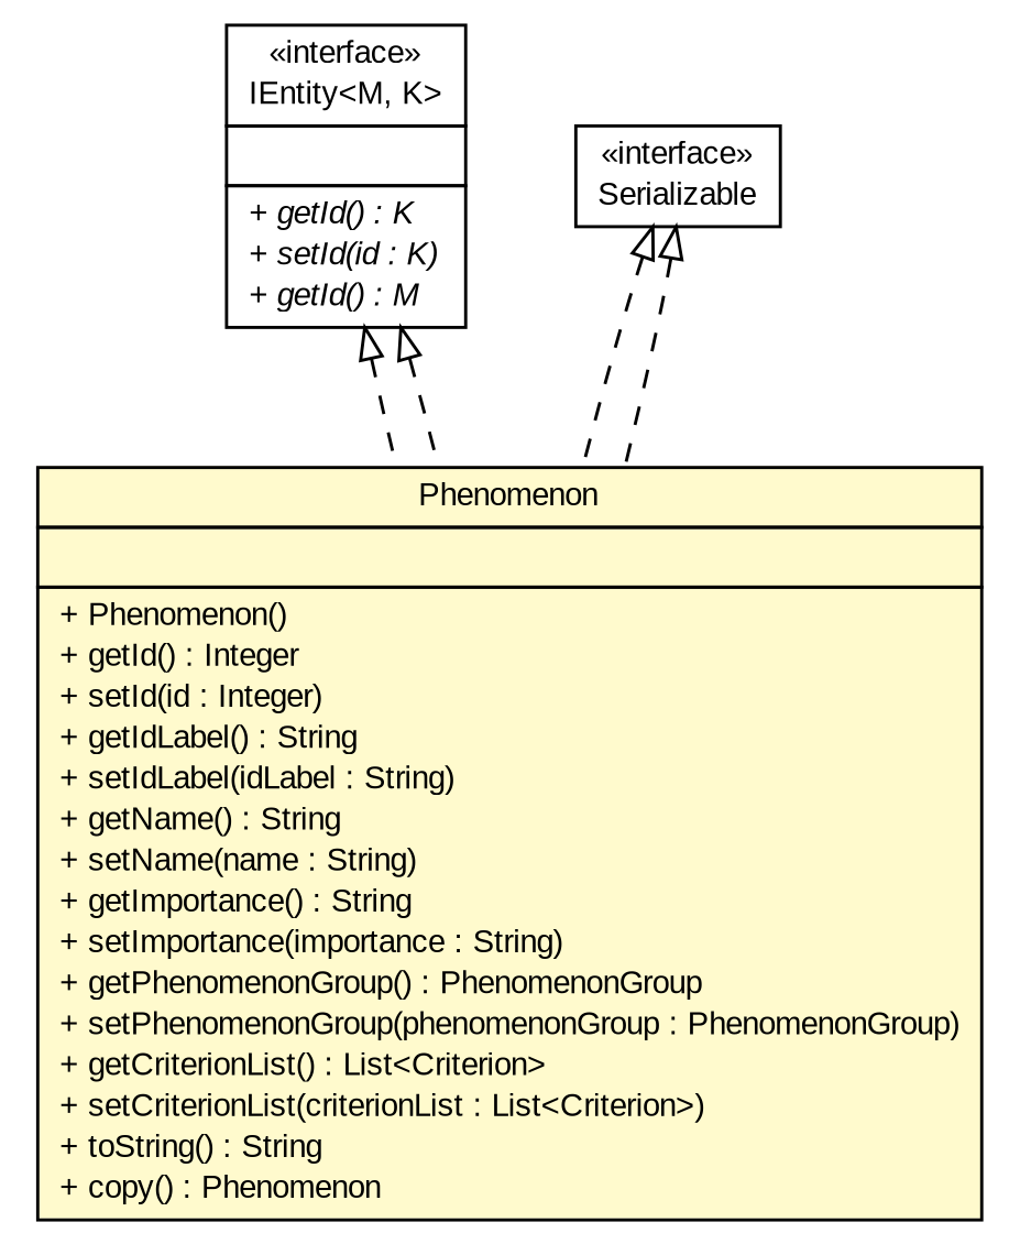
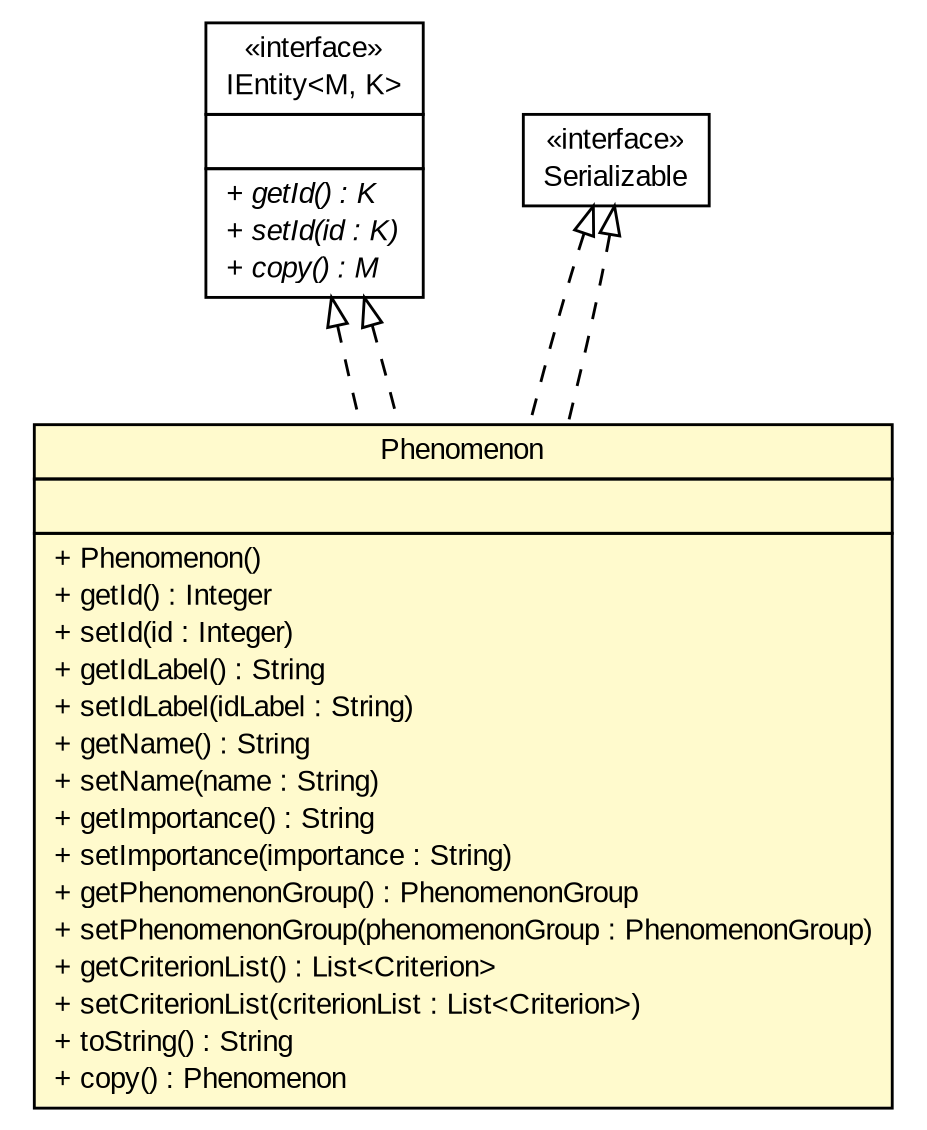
  digraph {
    nodesep=0.25
    ranksep=0.5
    node [fontcolor=black fontname=arial fontsize=10.0 shape=plaintext]
    edge [arrowtail=empty dir=back fontname=arial fontsize=10 headport=p labelfontname=arial labelfontsize=10 style=dashed tailport=p]
-   n1 [label=<<table title="gov.sandia.cf.model.IEntity" border="0" cellborder="1" cellspacing="0" cellpadding="2" port="p" href="./IEntity.html"> 		<tr><td><table border="0" cellspacing="0" cellpadding="1"> <tr><td align="center" balign="center"> &#171;interface&#187; </td></tr> <tr><td align="center" balign="center"> IEntity&lt;M, K&gt; </td></tr> 		</table></td></tr> 		<tr><td><table border="0" cellspacing="0" cellpadding="1"> <tr><td align="left" balign="left">  </td></tr> 		</table></td></tr> 		<tr><td><table border="0" cellspacing="0" cellpadding="1"> <tr><td align="left" balign="left"><font face="arial italic" point-size="10.0"> + getId() : K </font></td></tr> <tr><td align="left" balign="left"><font face="arial italic" point-size="10.0"> + setId(id : K) </font></td></tr> <tr><td align="left" balign="left"><font face="arial italic" point-size="10.0"> + getId() : M </font></td></tr> 		</table></td></tr> 		</table>>]
+   n1 [label=<<table title="gov.sandia.cf.model.IEntity" border="0" cellborder="1" cellspacing="0" cellpadding="2" port="p" href="./IEntity.html"> 		<tr><td><table border="0" cellspacing="0" cellpadding="1"> <tr><td align="center" balign="center"> &#171;interface&#187; </td></tr> <tr><td align="center" balign="center"> IEntity&lt;M, K&gt; </td></tr> 		</table></td></tr> 		<tr><td><table border="0" cellspacing="0" cellpadding="1"> <tr><td align="left" balign="left">  </td></tr> 		</table></td></tr> 		<tr><td><table border="0" cellspacing="0" cellpadding="1"> <tr><td align="left" balign="left"><font face="arial italic" point-size="10.0"> + getId() : K </font></td></tr> <tr><td align="left" balign="left"><font face="arial italic" point-size="10.0"> + setId(id : K) </font></td></tr> <tr><td align="left" balign="left"><font face="arial italic" point-size="10.0"> + copy() : M </font></td></tr> 		</table></td></tr> 		</table>>]
    n2 [label=<<table title="gov.sandia.cf.model.Phenomenon" border="0" cellborder="1" cellspacing="0" cellpadding="2" port="p" bgcolor="lemonChiffon" href="./Phenomenon.html"> 		<tr><td><table border="0" cellspacing="0" cellpadding="1"> <tr><td align="center" balign="center"> Phenomenon </td></tr> 		</table></td></tr> 		<tr><td><table border="0" cellspacing="0" cellpadding="1"> <tr><td align="left" balign="left">  </td></tr> 		</table></td></tr> 		<tr><td><table border="0" cellspacing="0" cellpadding="1"> <tr><td align="left" balign="left"> + Phenomenon() </td></tr> <tr><td align="left" balign="left"> + getId() : Integer </td></tr> <tr><td align="left" balign="left"> + setId(id : Integer) </td></tr> <tr><td align="left" balign="left"> + getIdLabel() : String </td></tr> <tr><td align="left" balign="left"> + setIdLabel(idLabel : String) </td></tr> <tr><td align="left" balign="left"> + getName() : String </td></tr> <tr><td align="left" balign="left"> + setName(name : String) </td></tr> <tr><td align="left" balign="left"> + getImportance() : String </td></tr> <tr><td align="left" balign="left"> + setImportance(importance : String) </td></tr> <tr><td align="left" balign="left"> + getPhenomenonGroup() : PhenomenonGroup </td></tr> <tr><td align="left" balign="left"> + setPhenomenonGroup(phenomenonGroup : PhenomenonGroup) </td></tr> <tr><td align="left" balign="left"> + getCriterionList() : List&lt;Criterion&gt; </td></tr> <tr><td align="left" balign="left"> + setCriterionList(criterionList : List&lt;Criterion&gt;) </td></tr> <tr><td align="left" balign="left"> + toString() : String </td></tr> <tr><td align="left" balign="left"> + copy() : Phenomenon </td></tr> 		</table></td></tr> 		</table>>]
    n3 [label=<<table title="java.io.Serializable" border="0" cellborder="1" cellspacing="0" cellpadding="2" port="p" href="http://java.sun.com/j2se/1.4.2/docs/api/java/io/Serializable.html"> 		<tr><td><table border="0" cellspacing="0" cellpadding="1"> <tr><td align="center" balign="center"> &#171;interface&#187; </td></tr> <tr><td align="center" balign="center"> Serializable </td></tr> 		</table></td></tr> 		</table>>]
    n1 -> n2
    n1 -> n2
    n3 -> n2
    n3 -> n2
  }
